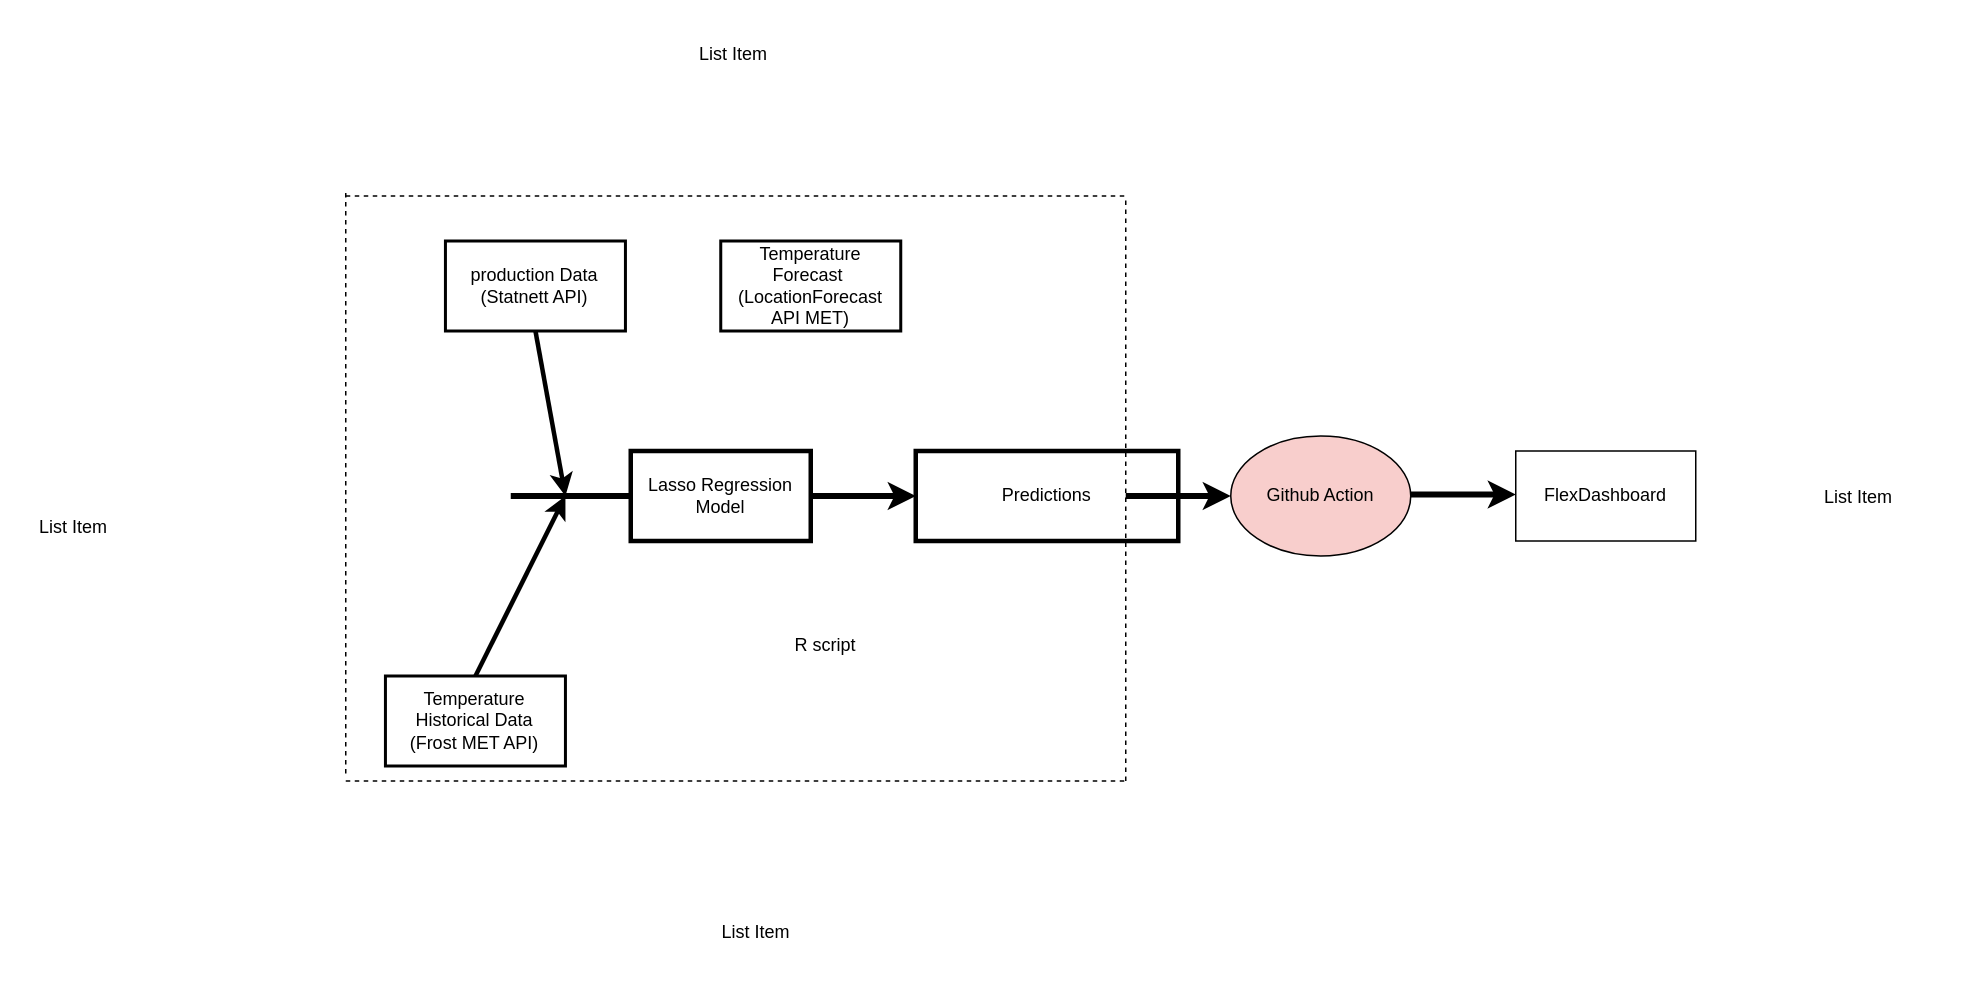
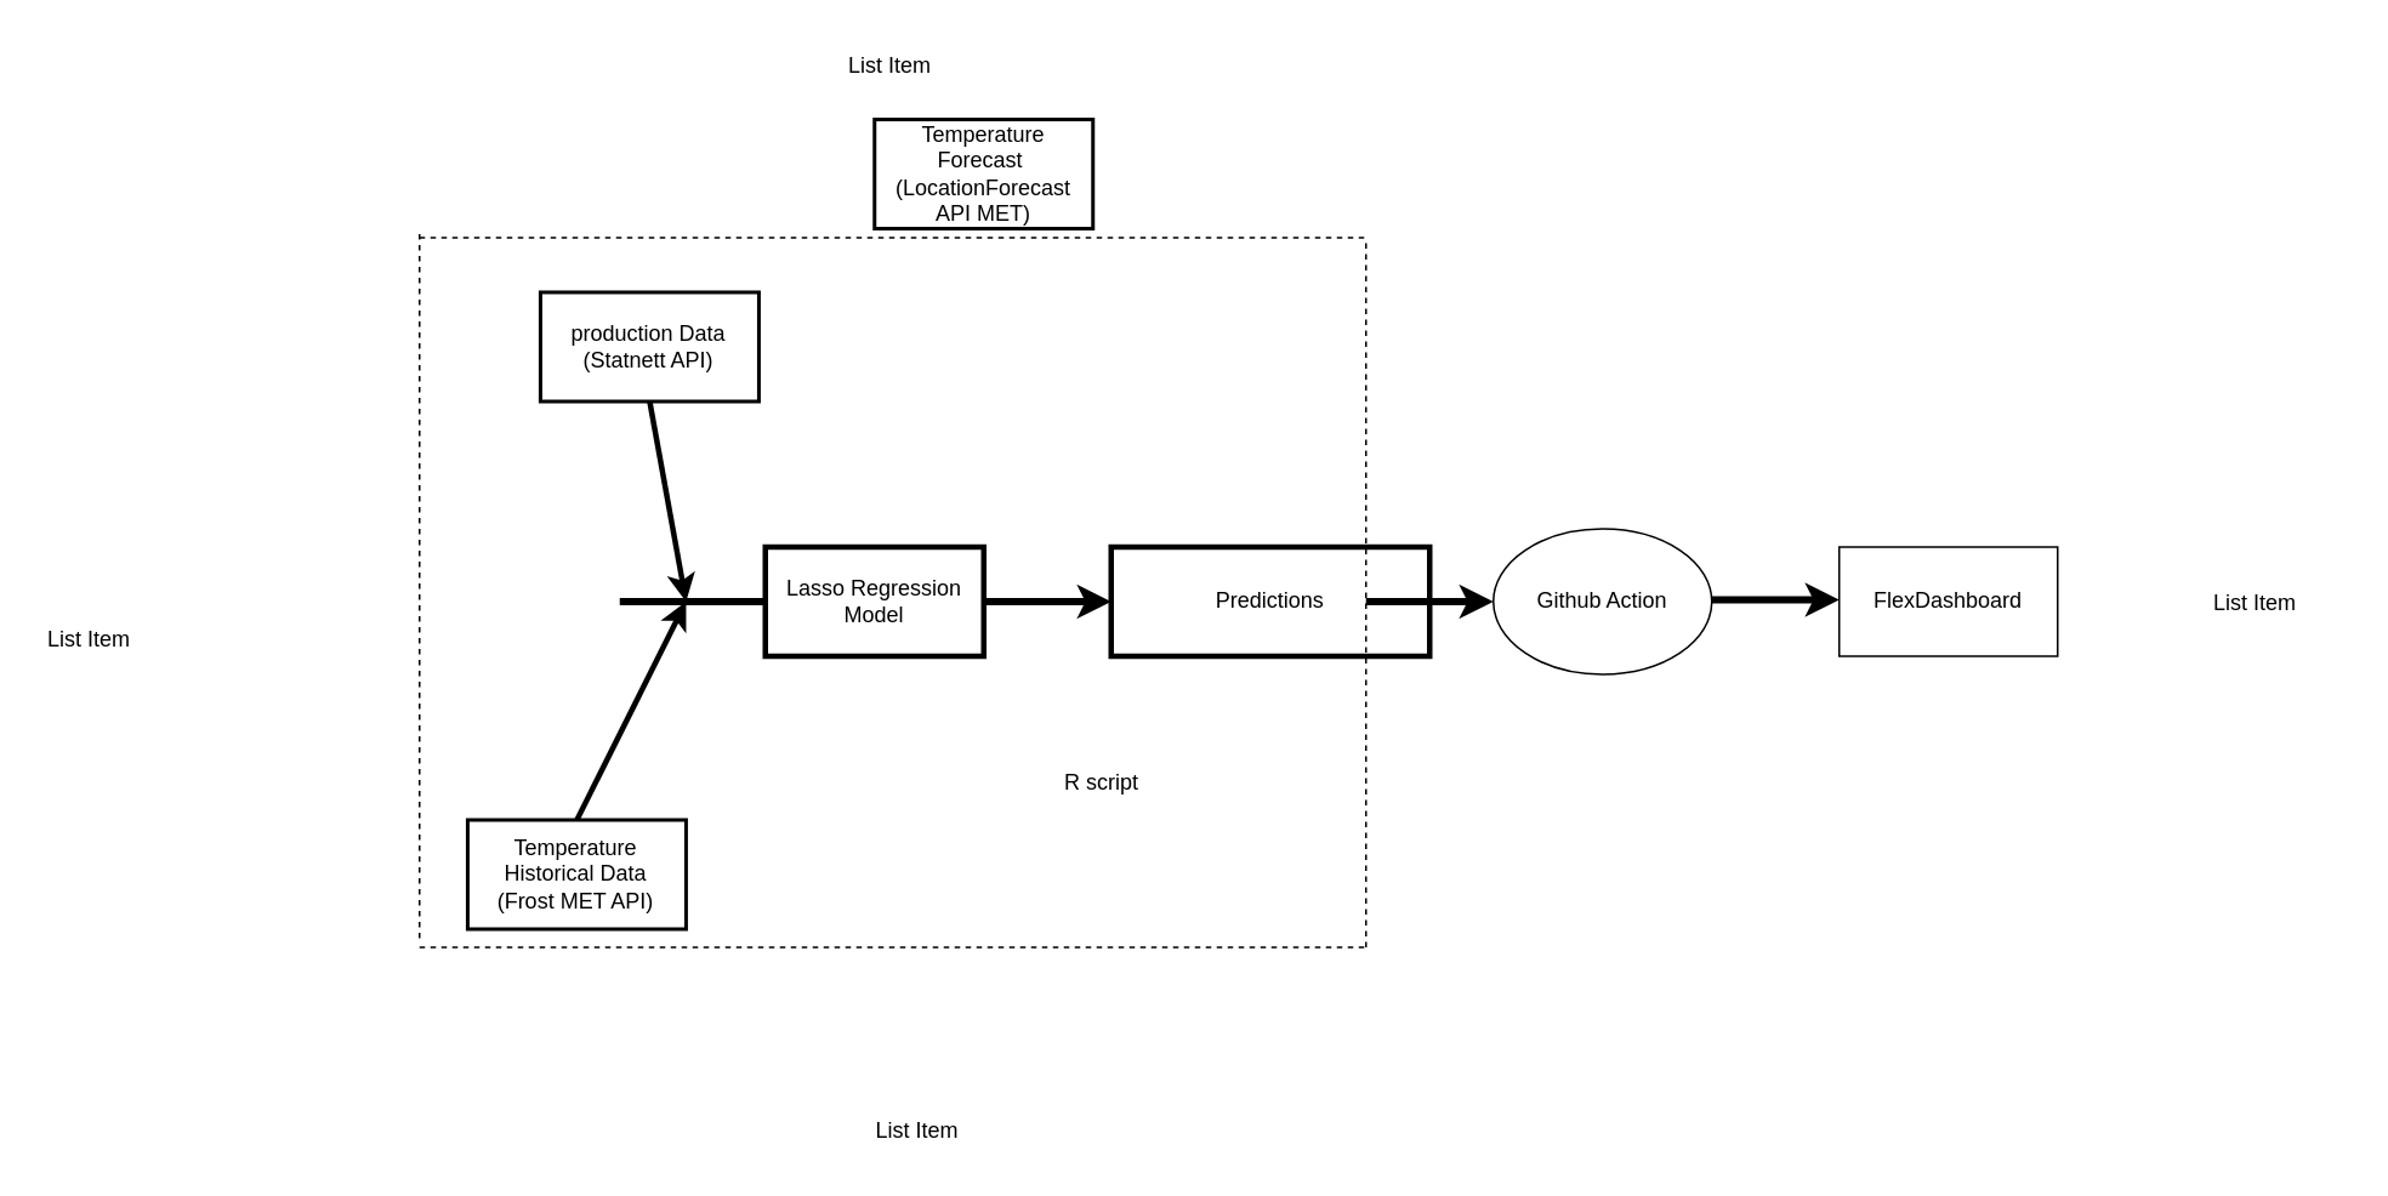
  <mxCell id="0" />
  <mxCell id="1" parent="0" />
  <mxCell id="2" value="production Data&#10;(Statnett API)" style="whiteSpace=wrap;strokeWidth=2" parent="1" vertex="1"><mxGeometry x="296.458" y="160" width="120" height="60" as="geometry" /></mxCell>
  <mxCell id="3" value="Temperature Historical Data&#10;(Frost MET API)" style="whiteSpace=wrap;strokeWidth=2" parent="1" vertex="1"><mxGeometry x="256.458" y="450" width="120" height="60" as="geometry" /></mxCell>
  <mxCell id="4" value="Predictions" style="whiteSpace=wrap;strokeWidth=3" parent="1" vertex="1"><mxGeometry x="610" y="300" width="175" height="60" as="geometry" /></mxCell>
  <mxCell id="5" value="" style="edgeStyle=none;strokeWidth=4" parent="1" target="4" edge="1"><mxGeometry width="100" height="100" relative="1" as="geometry"><mxPoint x="340" y="330" as="sourcePoint" /><mxPoint x="460" y="280" as="targetPoint" /></mxGeometry></mxCell>
  <mxCell id="6" value="" style="edgeStyle=none;exitX=0.5;exitY=1;strokeWidth=3" parent="1" source="2" edge="1"><mxGeometry width="100" height="100" relative="1" as="geometry"><mxPoint x="316.458" y="240" as="sourcePoint" /><mxPoint x="376.458" y="330" as="targetPoint" /></mxGeometry></mxCell>
  <mxCell id="7" value="" style="edgeStyle=none;exitX=0.5;exitY=0;strokeWidth=3" parent="1" edge="1"><mxGeometry width="100" height="100" relative="1" as="geometry"><mxPoint x="316.458" y="450" as="sourcePoint" /><mxPoint x="376.458" y="330" as="targetPoint" /></mxGeometry></mxCell>
- <mxCell id="8" value="Temperature Forecast &#10;(LocationForecast API MET)" style="whiteSpace=wrap;strokeWidth=2" parent="1" vertex="1"><mxGeometry x="480" y="160" width="120" height="60" as="geometry" /></mxCell>
+ <mxCell id="8" value="Temperature Forecast &#10;(LocationForecast API MET)" style="whiteSpace=wrap;strokeWidth=2" parent="1" vertex="1"><mxGeometry x="480" y="65" width="120" height="60" as="geometry" /></mxCell>
  <mxCell id="9" value="Detail" style="text;spacingTop=-5;fontSize=8;align=center;verticalAlign=middle;points=[]" parent="1" vertex="1"><mxGeometry x="500" y="310" width="30" height="20.0" as="geometry" /></mxCell>
  <mxCell id="10" value="Detail" style="text;spacingTop=-5;fontSize=8;align=center;verticalAlign=middle;points=[]" parent="1" vertex="1"><mxGeometry x="500" y="340" width="30" height="20.0" as="geometry" /></mxCell>
  <mxCell id="11" value="Lasso Regression Model" style="whiteSpace=wrap;strokeWidth=3" vertex="1" parent="1"><mxGeometry x="420" y="300" width="120" height="60" as="geometry" /></mxCell>
  <mxCell id="12" value="" style="endArrow=none;dashed=1;html=1;" edge="1" parent="1"><mxGeometry width="50" height="50" relative="1" as="geometry"><mxPoint x="230" y="130" as="sourcePoint" /><mxPoint x="750" y="130" as="targetPoint" /></mxGeometry></mxCell>
  <mxCell id="13" value="" style="endArrow=none;dashed=1;html=1;" edge="1" parent="1"><mxGeometry width="50" height="50" relative="1" as="geometry"><mxPoint x="750" y="520" as="sourcePoint" /><mxPoint x="750" y="130" as="targetPoint" /></mxGeometry></mxCell>
  <mxCell id="14" value="" style="endArrow=none;dashed=1;html=1;" edge="1" parent="1"><mxGeometry width="50" height="50" relative="1" as="geometry"><mxPoint x="230" y="520" as="sourcePoint" /><mxPoint x="750" y="520" as="targetPoint" /></mxGeometry></mxCell>
  <mxCell id="15" value="" style="endArrow=none;dashed=1;html=1;" edge="1" parent="1"><mxGeometry width="50" height="50" relative="1" as="geometry"><mxPoint x="230" y="515" as="sourcePoint" /><mxPoint x="230" y="125" as="targetPoint" /></mxGeometry></mxCell>
- <mxCell id="16" value="R script" style="text;html=1;strokeColor=none;fillColor=none;align=center;verticalAlign=middle;whiteSpace=wrap;rounded=0;" vertex="1" parent="1"><mxGeometry x="515" y="420" width="70" height="20" as="geometry" /></mxCell>
+ <mxCell id="16" value="R script" style="text;html=1;strokeColor=none;fillColor=none;align=center;verticalAlign=middle;whiteSpace=wrap;rounded=0;" vertex="1" parent="1"><mxGeometry x="570" y="420" width="70" height="20" as="geometry" /></mxCell>
  <mxCell id="17" value="" style="edgeStyle=none;strokeWidth=4" edge="1" parent="1"><mxGeometry width="100" height="100" relative="1" as="geometry"><mxPoint x="750" y="330" as="sourcePoint" /><mxPoint x="820" y="330" as="targetPoint" /></mxGeometry></mxCell>
- <mxCell id="18" value="Github Action" style="ellipse;whiteSpace=wrap;html=1;fillColor=#f8cecc;" vertex="1" parent="1"><mxGeometry x="820" y="290" width="120" height="80" as="geometry" /></mxCell>
+ <mxCell id="18" value="Github Action" style="ellipse;whiteSpace=wrap;html=1;" vertex="1" parent="1"><mxGeometry x="820" y="290" width="120" height="80" as="geometry" /></mxCell>
  <mxCell id="19" value="" style="edgeStyle=none;strokeWidth=4" edge="1" parent="1"><mxGeometry width="100" height="100" relative="1" as="geometry"><mxPoint x="940" y="329" as="sourcePoint" /><mxPoint x="1010" y="329" as="targetPoint" /></mxGeometry></mxCell>
  <mxCell id="20" value="FlexDashboard" style="rounded=0;whiteSpace=wrap;html=1;" vertex="1" parent="1"><mxGeometry x="1010" y="300" width="120" height="60" as="geometry" /></mxCell>
  <mxCell id="21" value="List Item" style="text;strokeColor=none;fillColor=none;align=left;verticalAlign=middle;spacingLeft=4;spacingRight=4;overflow=hidden;points=[[0,0.5],[1,0.5]];portConstraint=eastwest;rotatable=0;" vertex="1" parent="1"><mxGeometry x="20" y="335" width="80" height="30" as="geometry" /></mxCell>
  <mxCell id="22" value="List Item" style="text;strokeColor=none;fillColor=none;align=left;verticalAlign=middle;spacingLeft=4;spacingRight=4;overflow=hidden;points=[[0,0.5],[1,0.5]];portConstraint=eastwest;rotatable=0;" vertex="1" parent="1"><mxGeometry x="460" y="20" width="80" height="30" as="geometry" /></mxCell>
  <mxCell id="23" value="List Item" style="text;strokeColor=none;fillColor=none;align=left;verticalAlign=middle;spacingLeft=4;spacingRight=4;overflow=hidden;points=[[0,0.5],[1,0.5]];portConstraint=eastwest;rotatable=0;" vertex="1" parent="1"><mxGeometry x="475" y="605" width="80" height="30" as="geometry" /></mxCell>
  <mxCell id="24" value="List Item" style="text;strokeColor=none;fillColor=none;align=left;verticalAlign=middle;spacingLeft=4;spacingRight=4;overflow=hidden;points=[[0,0.5],[1,0.5]];portConstraint=eastwest;rotatable=0;" vertex="1" parent="1"><mxGeometry x="1210" y="315" width="80" height="30" as="geometry" /></mxCell>
